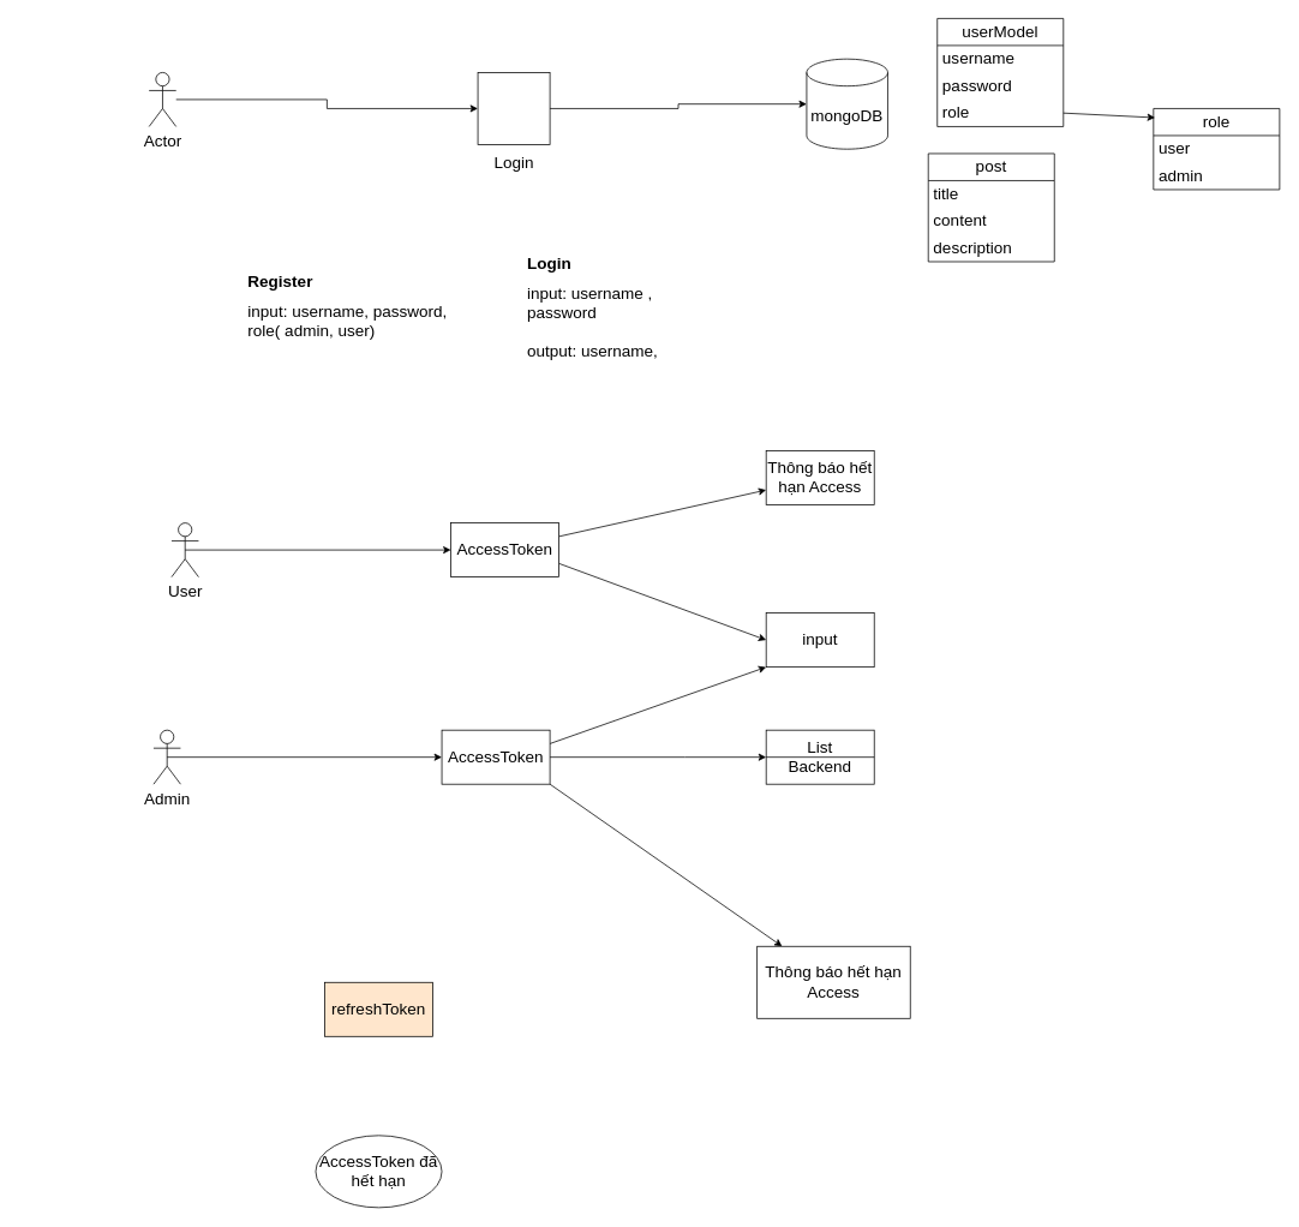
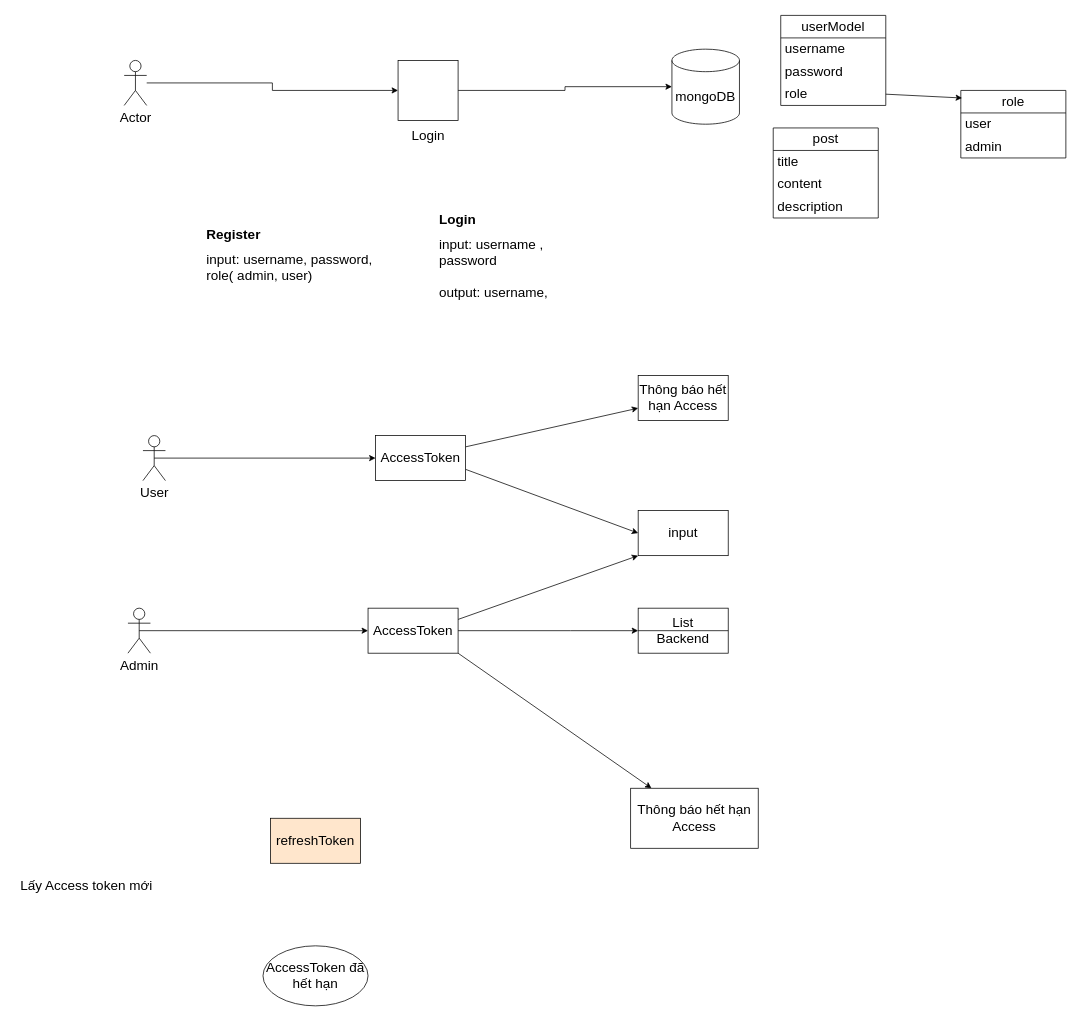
  <mxCell id="0" />
  <mxCell id="1" parent="0" />
  <mxCell id="2" style="edgeStyle=orthogonalEdgeStyle;rounded=0;orthogonalLoop=1;jettySize=auto;html=1;fontSize=18;" parent="1" source="3" target="6" edge="1"><mxGeometry relative="1" as="geometry" /></mxCell>
  <mxCell id="3" value="Actor" style="shape=umlActor;verticalLabelPosition=bottom;verticalAlign=top;html=1;outlineConnect=0;fontSize=18;" parent="1" vertex="1"><mxGeometry x="165" y="80" width="30" height="60" as="geometry" /></mxCell>
  <mxCell id="4" value="mongoDB" style="shape=cylinder3;whiteSpace=wrap;html=1;boundedLbl=1;backgroundOutline=1;size=15;fontSize=18;" parent="1" vertex="1"><mxGeometry x="895" y="65" width="90" height="100" as="geometry" /></mxCell>
  <mxCell id="5" style="edgeStyle=orthogonalEdgeStyle;rounded=0;orthogonalLoop=1;jettySize=auto;html=1;exitX=1;exitY=0.5;exitDx=0;exitDy=0;fontSize=18;" parent="1" source="6" target="4" edge="1"><mxGeometry relative="1" as="geometry" /></mxCell>
  <mxCell id="6" value="" style="whiteSpace=wrap;html=1;aspect=fixed;fontSize=18;" parent="1" vertex="1"><mxGeometry x="530" y="80" width="80" height="80" as="geometry" /></mxCell>
  <mxCell id="7" value="userModel" style="swimlane;fontStyle=0;childLayout=stackLayout;horizontal=1;startSize=30;horizontalStack=0;resizeParent=1;resizeParentMax=0;resizeLast=0;collapsible=1;marginBottom=0;whiteSpace=wrap;html=1;fontSize=18;" parent="1" vertex="1"><mxGeometry x="1040" y="20" width="140" height="120" as="geometry"><mxRectangle x="850" y="10" width="100" height="30" as="alternateBounds" /></mxGeometry></mxCell>
  <mxCell id="8" value="username" style="text;strokeColor=none;fillColor=none;align=left;verticalAlign=middle;spacingLeft=4;spacingRight=4;overflow=hidden;points=[[0,0.5],[1,0.5]];portConstraint=eastwest;rotatable=0;whiteSpace=wrap;html=1;fontSize=18;" parent="7" vertex="1"><mxGeometry y="30" width="140" height="30" as="geometry" /></mxCell>
  <mxCell id="9" value="password" style="text;strokeColor=none;fillColor=none;align=left;verticalAlign=middle;spacingLeft=4;spacingRight=4;overflow=hidden;points=[[0,0.5],[1,0.5]];portConstraint=eastwest;rotatable=0;whiteSpace=wrap;html=1;fontSize=18;" parent="7" vertex="1"><mxGeometry y="60" width="140" height="30" as="geometry" /></mxCell>
  <mxCell id="10" value="role" style="text;strokeColor=none;fillColor=none;align=left;verticalAlign=middle;spacingLeft=4;spacingRight=4;overflow=hidden;points=[[0,0.5],[1,0.5]];portConstraint=eastwest;rotatable=0;whiteSpace=wrap;html=1;fontSize=18;" parent="7" vertex="1"><mxGeometry y="90" width="140" height="30" as="geometry" /></mxCell>
  <mxCell id="11" style="rounded=0;orthogonalLoop=1;jettySize=auto;html=1;exitX=0.5;exitY=0.5;exitDx=0;exitDy=0;exitPerimeter=0;entryX=0;entryY=0.5;entryDx=0;entryDy=0;fontSize=18;" parent="1" source="12" target="19" edge="1"><mxGeometry relative="1" as="geometry" /></mxCell>
  <mxCell id="12" value="Admin" style="shape=umlActor;verticalLabelPosition=bottom;verticalAlign=top;html=1;outlineConnect=0;fontSize=18;" parent="1" vertex="1"><mxGeometry x="170" y="810" width="30" height="60" as="geometry" /></mxCell>
  <mxCell id="13" value="Login" style="text;html=1;align=center;verticalAlign=middle;resizable=0;points=[];autosize=1;strokeColor=none;fillColor=none;fontSize=18;" parent="1" vertex="1"><mxGeometry x="525" y="160" width="90" height="40" as="geometry" /></mxCell>
  <mxCell id="14" value="&lt;h1 style=&quot;font-size: 18px;&quot;&gt;Register&lt;/h1&gt;&lt;div style=&quot;font-size: 18px;&quot;&gt;input: username, password, role( admin, user)&lt;span style=&quot;background-color: initial; font-size: 18px;&quot;&gt;&amp;nbsp;&lt;/span&gt;&lt;/div&gt;" style="text;html=1;strokeColor=none;fillColor=none;spacing=5;spacingTop=-20;whiteSpace=wrap;overflow=hidden;rounded=0;fontSize=18;" parent="1" vertex="1"><mxGeometry x="270" y="300" width="230" height="140" as="geometry" /></mxCell>
  <mxCell id="15" value="&lt;h1 style=&quot;font-size: 18px;&quot;&gt;Login&lt;/h1&gt;&lt;div style=&quot;font-size: 18px;&quot;&gt;input: username , password&lt;/div&gt;&lt;div style=&quot;font-size: 18px;&quot;&gt;&lt;br style=&quot;font-size: 18px;&quot;&gt;&lt;/div&gt;&lt;div style=&quot;font-size: 18px;&quot;&gt;output: username, role, access_token&lt;/div&gt;" style="text;html=1;strokeColor=none;fillColor=none;spacing=5;spacingTop=-20;whiteSpace=wrap;overflow=hidden;rounded=0;fontSize=18;" parent="1" vertex="1"><mxGeometry x="580" y="280" width="190" height="120" as="geometry" /></mxCell>
  <mxCell id="16" style="edgeStyle=none;rounded=0;orthogonalLoop=1;jettySize=auto;html=1;exitX=1;exitY=0.5;exitDx=0;exitDy=0;fontSize=18;" parent="1" source="19" target="20" edge="1"><mxGeometry relative="1" as="geometry"><mxPoint x="930" y="840" as="targetPoint" /><Array as="points"><mxPoint x="760" y="840" /></Array></mxGeometry></mxCell>
  <mxCell id="17" style="edgeStyle=none;rounded=0;orthogonalLoop=1;jettySize=auto;html=1;exitX=1;exitY=1;exitDx=0;exitDy=0;fontSize=18;" parent="1" source="19" target="22" edge="1"><mxGeometry relative="1" as="geometry" /></mxCell>
  <mxCell id="18" style="edgeStyle=none;rounded=0;orthogonalLoop=1;jettySize=auto;html=1;exitX=1;exitY=0.25;exitDx=0;exitDy=0;entryX=0;entryY=1;entryDx=0;entryDy=0;fontSize=18;" parent="1" source="19" target="33" edge="1"><mxGeometry relative="1" as="geometry" /></mxCell>
  <mxCell id="19" value="&lt;font style=&quot;font-size: 18px;&quot;&gt;AccessToken&lt;/font&gt;" style="rounded=0;whiteSpace=wrap;html=1;fontSize=18;" parent="1" vertex="1"><mxGeometry x="490" y="810" width="120" height="60" as="geometry" /></mxCell>
  <mxCell id="20" value="List&lt;br style=&quot;font-size: 18px;&quot;&gt;Backend" style="rounded=0;whiteSpace=wrap;html=1;fontSize=18;" parent="1" vertex="1"><mxGeometry x="850" y="810" width="120" height="60" as="geometry" /></mxCell>
  <mxCell id="21" value="" style="endArrow=none;html=1;rounded=0;entryX=0;entryY=0.5;entryDx=0;entryDy=0;exitX=1;exitY=0.5;exitDx=0;exitDy=0;fontSize=18;" parent="1" source="20" target="20" edge="1"><mxGeometry width="50" height="50" relative="1" as="geometry"><mxPoint x="870" y="730" as="sourcePoint" /><mxPoint x="920" y="680" as="targetPoint" /></mxGeometry></mxCell>
  <mxCell id="22" value="&lt;font style=&quot;font-size: 18px;&quot;&gt;Thông báo hết hạn Access&lt;/font&gt;" style="rounded=0;whiteSpace=wrap;html=1;fontSize=18;" parent="1" vertex="1"><mxGeometry x="840" y="1050" width="170" height="80" as="geometry" /></mxCell>
  <mxCell id="23" style="edgeStyle=none;rounded=0;orthogonalLoop=1;jettySize=auto;html=1;exitX=0.5;exitY=0.5;exitDx=0;exitDy=0;exitPerimeter=0;entryX=0;entryY=0.5;entryDx=0;entryDy=0;fontSize=18;" parent="1" source="24" target="36" edge="1"><mxGeometry relative="1" as="geometry" /></mxCell>
  <mxCell id="24" value="User" style="shape=umlActor;verticalLabelPosition=bottom;verticalAlign=top;html=1;outlineConnect=0;fontSize=18;" parent="1" vertex="1"><mxGeometry y="580" width="30" height="60" as="geometry" x="190" /></mxCell>
  <mxCell id="25" value="role" style="swimlane;fontStyle=0;childLayout=stackLayout;horizontal=1;startSize=30;horizontalStack=0;resizeParent=1;resizeParentMax=0;resizeLast=0;collapsible=1;marginBottom=0;whiteSpace=wrap;html=1;fontSize=18;" parent="1" vertex="1"><mxGeometry x="1280" y="120" width="140" height="90" as="geometry"><mxRectangle x="1080" y="100" width="60" height="30" as="alternateBounds" /></mxGeometry></mxCell>
  <mxCell id="26" value="user" style="text;strokeColor=none;fillColor=none;align=left;verticalAlign=middle;spacingLeft=4;spacingRight=4;overflow=hidden;points=[[0,0.5],[1,0.5]];portConstraint=eastwest;rotatable=0;whiteSpace=wrap;html=1;fontSize=18;" parent="25" vertex="1"><mxGeometry y="30" width="140" height="30" as="geometry" /></mxCell>
  <mxCell id="27" value="admin" style="text;strokeColor=none;fillColor=none;align=left;verticalAlign=middle;spacingLeft=4;spacingRight=4;overflow=hidden;points=[[0,0.5],[1,0.5]];portConstraint=eastwest;rotatable=0;whiteSpace=wrap;html=1;fontSize=18;" parent="25" vertex="1"><mxGeometry y="60" width="140" height="30" as="geometry" /></mxCell>
  <mxCell id="28" style="edgeStyle=none;rounded=0;orthogonalLoop=1;jettySize=auto;html=1;exitX=1;exitY=0.5;exitDx=0;exitDy=0;entryX=0.012;entryY=0.112;entryDx=0;entryDy=0;entryPerimeter=0;fontSize=18;" parent="1" source="10" target="25" edge="1"><mxGeometry relative="1" as="geometry" /></mxCell>
  <mxCell id="29" value="post" style="swimlane;fontStyle=0;childLayout=stackLayout;horizontal=1;startSize=30;horizontalStack=0;resizeParent=1;resizeParentMax=0;resizeLast=0;collapsible=1;marginBottom=0;whiteSpace=wrap;html=1;fontSize=18;" parent="1" vertex="1"><mxGeometry x="1030" y="170" width="140" height="120" as="geometry"><mxRectangle x="840" y="160" width="60" height="30" as="alternateBounds" /></mxGeometry></mxCell>
  <mxCell id="30" value="title" style="text;strokeColor=none;fillColor=none;align=left;verticalAlign=middle;spacingLeft=4;spacingRight=4;overflow=hidden;points=[[0,0.5],[1,0.5]];portConstraint=eastwest;rotatable=0;whiteSpace=wrap;html=1;fontSize=18;" parent="29" vertex="1"><mxGeometry y="30" width="140" height="30" as="geometry" /></mxCell>
  <mxCell id="31" value="content" style="text;strokeColor=none;fillColor=none;align=left;verticalAlign=middle;spacingLeft=4;spacingRight=4;overflow=hidden;points=[[0,0.5],[1,0.5]];portConstraint=eastwest;rotatable=0;whiteSpace=wrap;html=1;fontSize=18;" parent="29" vertex="1"><mxGeometry y="60" width="140" height="30" as="geometry" /></mxCell>
  <mxCell id="32" value="description" style="text;strokeColor=none;fillColor=none;align=left;verticalAlign=middle;spacingLeft=4;spacingRight=4;overflow=hidden;points=[[0,0.5],[1,0.5]];portConstraint=eastwest;rotatable=0;whiteSpace=wrap;html=1;fontSize=18;" parent="29" vertex="1"><mxGeometry y="90" width="140" height="30" as="geometry" /></mxCell>
  <mxCell id="33" value="input" style="rounded=0;whiteSpace=wrap;html=1;fontSize=18;" parent="1" vertex="1"><mxGeometry x="850" y="680" width="120" height="60" as="geometry" /></mxCell>
  <mxCell id="34" style="edgeStyle=none;rounded=0;orthogonalLoop=1;jettySize=auto;html=1;exitX=1;exitY=0.75;exitDx=0;exitDy=0;entryX=0;entryY=0.5;entryDx=0;entryDy=0;fontSize=18;" parent="1" source="36" target="33" edge="1"><mxGeometry relative="1" as="geometry" /></mxCell>
  <mxCell id="35" style="edgeStyle=none;rounded=0;orthogonalLoop=1;jettySize=auto;html=1;exitX=1;exitY=0.25;exitDx=0;exitDy=0;fontSize=18;" parent="1" source="36" target="37" edge="1"><mxGeometry relative="1" as="geometry" /></mxCell>
  <mxCell id="36" value="AccessToken" style="rounded=0;whiteSpace=wrap;html=1;fontSize=18;" parent="1" vertex="1"><mxGeometry x="500" y="580" width="120" height="60" as="geometry" /></mxCell>
  <mxCell id="37" value="Thông báo hết hạn Access" style="rounded=0;whiteSpace=wrap;html=1;fontSize=18;" parent="1" vertex="1"><mxGeometry x="850" y="500" width="120" height="60" as="geometry" /></mxCell>
  <mxCell id="38" value="&lt;font style=&quot;font-size: 18px;&quot;&gt;refreshToken&lt;/font&gt;" style="rounded=0;whiteSpace=wrap;html=1;fontSize=18;fillColor=#ffe6cc;" parent="1" vertex="1"><mxGeometry x="360" y="1090" width="120" height="60" as="geometry" /></mxCell>
+ <mxCell id="39" value="&lt;font style=&quot;font-size: 18px;&quot;&gt;Lấy Access token mới&lt;/font&gt;" style="text;html=1;strokeColor=none;fillColor=none;align=center;verticalAlign=middle;whiteSpace=wrap;rounded=0;fontSize=18;" parent="1" vertex="1"><mxGeometry x="20" y="1160" width="190" height="40" as="geometry" /></mxCell>
  <mxCell id="40" value="AccessToken đã hết hạn" style="ellipse;whiteSpace=wrap;html=1;fontSize=18;" parent="1" vertex="1"><mxGeometry x="350" y="1260" width="140" height="80" as="geometry" /></mxCell>
